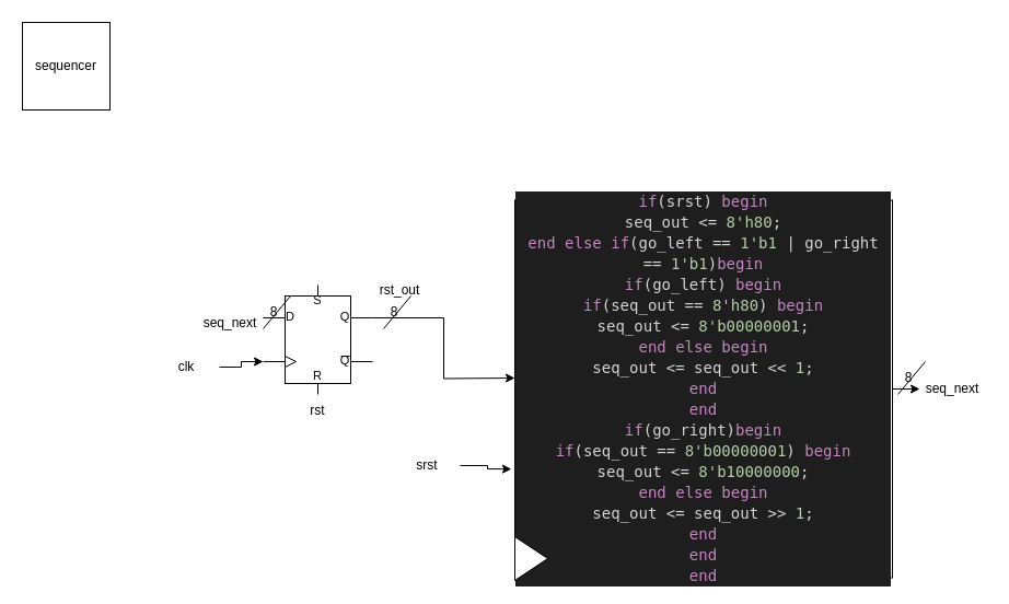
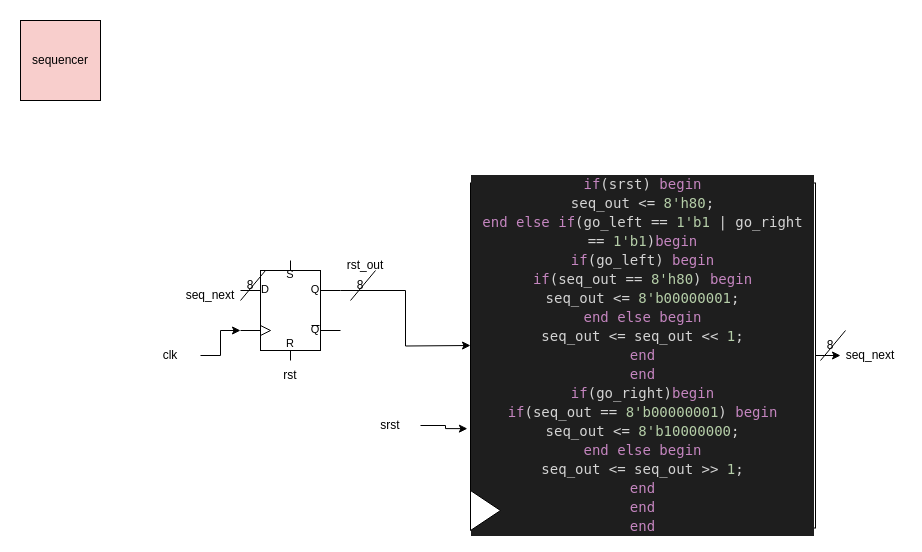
  <mxCell id="0" />
  <mxCell id="1" parent="0" />
- <mxCell id="2" value="sequencer" style="whiteSpace=wrap;html=1;aspect=fixed;" parent="1" vertex="1"><mxGeometry x="20" y="20" width="80" height="80" as="geometry" /></mxCell>
+ <mxCell id="2" value="sequencer" style="whiteSpace=wrap;html=1;aspect=fixed;fillColor=#f8cecc;" parent="1" vertex="1"><mxGeometry x="20" y="20" width="80" height="80" as="geometry" /></mxCell>
  <mxCell id="3" style="edgeStyle=orthogonalEdgeStyle;rounded=0;orthogonalLoop=1;jettySize=auto;html=1;exitX=1;exitY=0.3;exitDx=0;exitDy=0;exitPerimeter=0;entryX=0.5;entryY=0;entryDx=0;entryDy=0;" parent="1" source="4" edge="1"><mxGeometry relative="1" as="geometry"><mxPoint x="470" y="345" as="targetPoint" /></mxGeometry></mxCell>
  <mxCell id="4" value="" style="verticalLabelPosition=bottom;shadow=0;dashed=0;align=center;html=1;verticalAlign=top;shape=mxgraph.electrical.logic_gates.d_type_rs_flip-flop;" parent="1" vertex="1"><mxGeometry x="240" y="260" width="100" height="100" as="geometry" /></mxCell>
  <mxCell id="5" style="edgeStyle=orthogonalEdgeStyle;rounded=0;orthogonalLoop=1;jettySize=auto;html=1;entryX=0;entryY=0.7;entryDx=0;entryDy=0;entryPerimeter=0;" parent="1" source="6" target="4" edge="1"><mxGeometry relative="1" as="geometry" /></mxCell>
- <mxCell id="6" value="&lt;div&gt;clk&lt;/div&gt;" style="text;html=1;strokeColor=none;fillColor=none;align=center;verticalAlign=middle;whiteSpace=wrap;rounded=0;" parent="1" vertex="1"><mxGeometry x="140" y="320" width="60" height="30" as="geometry" /></mxCell>
+ <mxCell id="6" value="&lt;div&gt;clk&lt;/div&gt;" style="text;html=1;strokeColor=none;fillColor=none;align=center;verticalAlign=middle;whiteSpace=wrap;rounded=0;" parent="1" vertex="1"><mxGeometry x="140" y="340" width="60" height="30" as="geometry" /></mxCell>
  <mxCell id="7" value="rst" style="text;html=1;strokeColor=none;fillColor=none;align=center;verticalAlign=middle;whiteSpace=wrap;rounded=0;" parent="1" vertex="1"><mxGeometry x="260" y="360" width="60" height="30" as="geometry" /></mxCell>
  <mxCell id="8" value="seq_next" style="text;html=1;strokeColor=none;fillColor=none;align=center;verticalAlign=middle;whiteSpace=wrap;rounded=0;" parent="1" vertex="1"><mxGeometry x="180" y="280" width="60" height="30" as="geometry" /></mxCell>
  <mxCell id="9" style="edgeStyle=orthogonalEdgeStyle;rounded=0;orthogonalLoop=1;jettySize=auto;html=1;" edge="1" parent="1" source="10" target="12"><mxGeometry relative="1" as="geometry"><mxPoint x="870" y="355" as="targetPoint" /></mxGeometry></mxCell>
  <mxCell id="10" value="&lt;div style=&quot;color: rgb(212, 212, 212); background-color: rgb(30, 30, 30); font-family: &amp;quot;Droid Sans Mono&amp;quot;, &amp;quot;monospace&amp;quot;, monospace; font-weight: normal; font-size: 14px; line-height: 19px;&quot;&gt;&lt;div&gt;&lt;span style=&quot;color: #c586c0;&quot;&gt;if&lt;/span&gt;&lt;span style=&quot;color: #d4d4d4;&quot;&gt;(srst) &lt;/span&gt;&lt;span style=&quot;color: #c586c0;&quot;&gt;begin&lt;/span&gt;&lt;/div&gt;&lt;div&gt;&lt;span style=&quot;color: #d4d4d4;&quot;&gt;        seq_out &amp;lt;= &lt;/span&gt;&lt;span style=&quot;color: #b5cea8;&quot;&gt;8'h80&lt;/span&gt;&lt;span style=&quot;color: #d4d4d4;&quot;&gt;;&lt;/span&gt;&lt;/div&gt;&lt;div&gt;&lt;span style=&quot;color: #d4d4d4;&quot;&gt;      &lt;/span&gt;&lt;span style=&quot;color: #c586c0;&quot;&gt;end&lt;/span&gt;&lt;span style=&quot;color: #d4d4d4;&quot;&gt; &lt;/span&gt;&lt;span style=&quot;color: #c586c0;&quot;&gt;else&lt;/span&gt;&lt;span style=&quot;color: #d4d4d4;&quot;&gt; &lt;/span&gt;&lt;span style=&quot;color: #c586c0;&quot;&gt;if&lt;/span&gt;&lt;span style=&quot;color: #d4d4d4;&quot;&gt;(go_left == &lt;/span&gt;&lt;span style=&quot;color: #b5cea8;&quot;&gt;1'b1&lt;/span&gt;&lt;span style=&quot;color: #d4d4d4;&quot;&gt; | go_right == &lt;/span&gt;&lt;span style=&quot;color: #b5cea8;&quot;&gt;1'b1&lt;/span&gt;&lt;span style=&quot;color: #d4d4d4;&quot;&gt;)&lt;/span&gt;&lt;span style=&quot;color: #c586c0;&quot;&gt;begin&lt;/span&gt;&lt;/div&gt;&lt;div&gt;&lt;span style=&quot;color: #d4d4d4;&quot;&gt;        &lt;/span&gt;&lt;span style=&quot;color: #c586c0;&quot;&gt;if&lt;/span&gt;&lt;span style=&quot;color: #d4d4d4;&quot;&gt;(go_left) &lt;/span&gt;&lt;span style=&quot;color: #c586c0;&quot;&gt;begin&lt;/span&gt;&lt;/div&gt;&lt;div&gt;&lt;span style=&quot;color: #d4d4d4;&quot;&gt;            &lt;/span&gt;&lt;span style=&quot;color: #c586c0;&quot;&gt;if&lt;/span&gt;&lt;span style=&quot;color: #d4d4d4;&quot;&gt;(seq_out == &lt;/span&gt;&lt;span style=&quot;color: #b5cea8;&quot;&gt;8'h80&lt;/span&gt;&lt;span style=&quot;color: #d4d4d4;&quot;&gt;) &lt;/span&gt;&lt;span style=&quot;color: #c586c0;&quot;&gt;begin&lt;/span&gt;&lt;/div&gt;&lt;div&gt;&lt;span style=&quot;color: #d4d4d4;&quot;&gt;                seq_out &amp;lt;= &lt;/span&gt;&lt;span style=&quot;color: #b5cea8;&quot;&gt;8'b00000001&lt;/span&gt;&lt;span style=&quot;color: #d4d4d4;&quot;&gt;;&lt;/span&gt;&lt;/div&gt;&lt;div&gt;&lt;span style=&quot;color: #d4d4d4;&quot;&gt;            &lt;/span&gt;&lt;span style=&quot;color: #c586c0;&quot;&gt;end&lt;/span&gt;&lt;span style=&quot;color: #d4d4d4;&quot;&gt; &lt;/span&gt;&lt;span style=&quot;color: #c586c0;&quot;&gt;else&lt;/span&gt;&lt;span style=&quot;color: #d4d4d4;&quot;&gt; &lt;/span&gt;&lt;span style=&quot;color: #c586c0;&quot;&gt;begin&lt;/span&gt;&lt;/div&gt;&lt;div&gt;&lt;span style=&quot;color: #d4d4d4;&quot;&gt;                seq_out &amp;lt;= seq_out &amp;lt;&amp;lt; &lt;/span&gt;&lt;span style=&quot;color: #b5cea8;&quot;&gt;1&lt;/span&gt;&lt;span style=&quot;color: #d4d4d4;&quot;&gt;;&lt;/span&gt;&lt;/div&gt;&lt;div&gt;&lt;span style=&quot;color: #d4d4d4;&quot;&gt;            &lt;/span&gt;&lt;span style=&quot;color: #c586c0;&quot;&gt;end&lt;/span&gt;&lt;/div&gt;&lt;div&gt;&lt;span style=&quot;color: #d4d4d4;&quot;&gt;        &lt;/span&gt;&lt;span style=&quot;color: #c586c0;&quot;&gt;end&lt;/span&gt;&lt;/div&gt;&lt;div&gt;&lt;span style=&quot;color: #d4d4d4;&quot;&gt;        &lt;/span&gt;&lt;span style=&quot;color: #c586c0;&quot;&gt;if&lt;/span&gt;&lt;span style=&quot;color: #d4d4d4;&quot;&gt;(go_right)&lt;/span&gt;&lt;span style=&quot;color: #c586c0;&quot;&gt;begin&lt;/span&gt;&lt;/div&gt;&lt;div&gt;&lt;span style=&quot;color: #d4d4d4;&quot;&gt;            &lt;/span&gt;&lt;span style=&quot;color: #c586c0;&quot;&gt;if&lt;/span&gt;&lt;span style=&quot;color: #d4d4d4;&quot;&gt;(seq_out == &lt;/span&gt;&lt;span style=&quot;color: #b5cea8;&quot;&gt;8'b00000001&lt;/span&gt;&lt;span style=&quot;color: #d4d4d4;&quot;&gt;) &lt;/span&gt;&lt;span style=&quot;color: #c586c0;&quot;&gt;begin&lt;/span&gt;&lt;/div&gt;&lt;div&gt;&lt;span style=&quot;color: #d4d4d4;&quot;&gt;                seq_out &amp;lt;= &lt;/span&gt;&lt;span style=&quot;color: #b5cea8;&quot;&gt;8'b10000000&lt;/span&gt;&lt;span style=&quot;color: #d4d4d4;&quot;&gt;;&lt;/span&gt;&lt;/div&gt;&lt;div&gt;&lt;span style=&quot;color: #d4d4d4;&quot;&gt;            &lt;/span&gt;&lt;span style=&quot;color: #c586c0;&quot;&gt;end&lt;/span&gt;&lt;span style=&quot;color: #d4d4d4;&quot;&gt; &lt;/span&gt;&lt;span style=&quot;color: #c586c0;&quot;&gt;else&lt;/span&gt;&lt;span style=&quot;color: #d4d4d4;&quot;&gt; &lt;/span&gt;&lt;span style=&quot;color: #c586c0;&quot;&gt;begin&lt;/span&gt;&lt;/div&gt;&lt;div&gt;&lt;span style=&quot;color: #d4d4d4;&quot;&gt;                seq_out &amp;lt;= seq_out &amp;gt;&amp;gt; &lt;/span&gt;&lt;span style=&quot;color: #b5cea8;&quot;&gt;1&lt;/span&gt;&lt;span style=&quot;color: #d4d4d4;&quot;&gt;;&lt;/span&gt;&lt;/div&gt;&lt;div&gt;&lt;span style=&quot;color: #d4d4d4;&quot;&gt;            &lt;/span&gt;&lt;span style=&quot;color: #c586c0;&quot;&gt;end&lt;/span&gt;&lt;/div&gt;&lt;div&gt;&lt;span style=&quot;color: #d4d4d4;&quot;&gt;        &lt;/span&gt;&lt;span style=&quot;color: #c586c0;&quot;&gt;end&lt;/span&gt;&lt;span style=&quot;color: #d4d4d4;&quot;&gt; &lt;/span&gt;&lt;/div&gt;&lt;div&gt;&lt;span style=&quot;color: #d4d4d4;&quot;&gt;      &lt;/span&gt;&lt;span style=&quot;color: #c586c0;&quot;&gt;end&lt;/span&gt;&lt;span style=&quot;color: #d4d4d4;&quot;&gt; &lt;/span&gt;&lt;/div&gt;&lt;/div&gt;" style="whiteSpace=wrap;html=1;aspect=fixed;" vertex="1" parent="1"><mxGeometry x="470" y="182.5" width="345" height="345" as="geometry" /></mxCell>
  <mxCell id="11" value="" style="triangle;whiteSpace=wrap;html=1;" vertex="1" parent="1"><mxGeometry x="470" y="490" width="30" height="40" as="geometry" /></mxCell>
  <mxCell id="12" value="seq_next" style="text;html=1;strokeColor=none;fillColor=none;align=center;verticalAlign=middle;whiteSpace=wrap;rounded=0;" vertex="1" parent="1"><mxGeometry x="840" y="340" width="60" height="30" as="geometry" /></mxCell>
  <mxCell id="13" value="rst_out" style="text;html=1;strokeColor=none;fillColor=none;align=center;verticalAlign=middle;whiteSpace=wrap;rounded=0;" vertex="1" parent="1"><mxGeometry x="335" y="250" width="60" height="30" as="geometry" /></mxCell>
  <mxCell id="14" value="8" style="text;html=1;strokeColor=none;fillColor=none;align=center;verticalAlign=middle;whiteSpace=wrap;rounded=0;" vertex="1" parent="1"><mxGeometry x="800" y="330" width="60" height="30" as="geometry" /></mxCell>
  <mxCell id="15" value="" style="endArrow=none;html=1;rounded=0;entryX=0.75;entryY=0;entryDx=0;entryDy=0;" edge="1" parent="1" target="14"><mxGeometry width="50" height="50" relative="1" as="geometry"><mxPoint x="820" y="360" as="sourcePoint" /><mxPoint x="860" y="320" as="targetPoint" /></mxGeometry></mxCell>
  <mxCell id="16" value="8" style="text;html=1;strokeColor=none;fillColor=none;align=center;verticalAlign=middle;whiteSpace=wrap;rounded=0;" vertex="1" parent="1"><mxGeometry x="330" y="270" width="60" height="30" as="geometry" /></mxCell>
  <mxCell id="17" value="" style="endArrow=none;html=1;rounded=0;entryX=0.75;entryY=0;entryDx=0;entryDy=0;" edge="1" parent="1" target="16"><mxGeometry width="50" height="50" relative="1" as="geometry"><mxPoint x="350" y="300" as="sourcePoint" /><mxPoint x="390" y="260" as="targetPoint" /></mxGeometry></mxCell>
  <mxCell id="18" value="8" style="text;html=1;strokeColor=none;fillColor=none;align=center;verticalAlign=middle;whiteSpace=wrap;rounded=0;" vertex="1" parent="1"><mxGeometry x="220" y="270" width="60" height="30" as="geometry" /></mxCell>
  <mxCell id="19" value="" style="endArrow=none;html=1;rounded=0;entryX=0.75;entryY=0;entryDx=0;entryDy=0;" edge="1" parent="1" target="18"><mxGeometry width="50" height="50" relative="1" as="geometry"><mxPoint x="240" y="300" as="sourcePoint" /><mxPoint x="280" y="260" as="targetPoint" /></mxGeometry></mxCell>
  <mxCell id="20" style="edgeStyle=orthogonalEdgeStyle;rounded=0;orthogonalLoop=1;jettySize=auto;html=1;entryX=-0.009;entryY=0.712;entryDx=0;entryDy=0;entryPerimeter=0;" edge="1" parent="1" source="21" target="10"><mxGeometry relative="1" as="geometry" /></mxCell>
  <mxCell id="21" value="srst" style="text;html=1;strokeColor=none;fillColor=none;align=center;verticalAlign=middle;whiteSpace=wrap;rounded=0;" vertex="1" parent="1"><mxGeometry x="360" y="410" width="60" height="30" as="geometry" /></mxCell>
